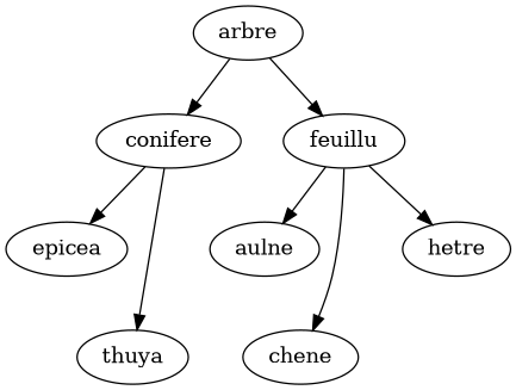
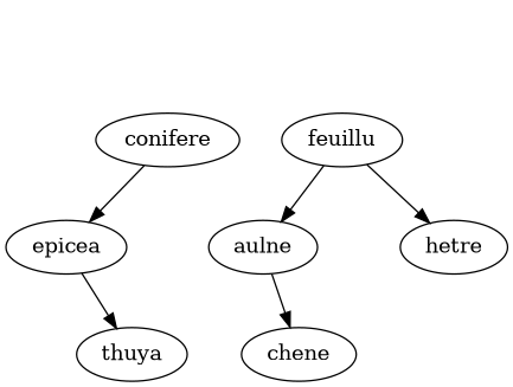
  digraph {
-   arbre
    conifere
    feuillu
    epicea
    thuya
    aulne
    chene
    hetre
-   arbre -> conifere
-   arbre -> feuillu
    conifere -> epicea
-   conifere -> thuya
+   epicea -> thuya
    feuillu -> aulne
-   feuillu -> chene
+   aulne -> chene
    feuillu -> hetre
  }
